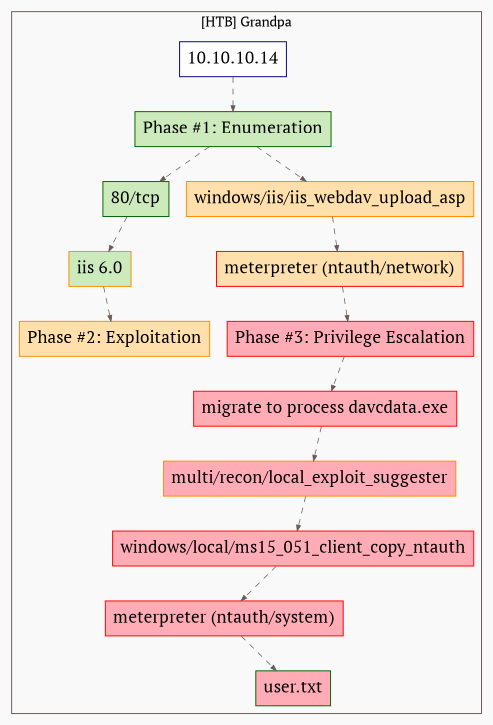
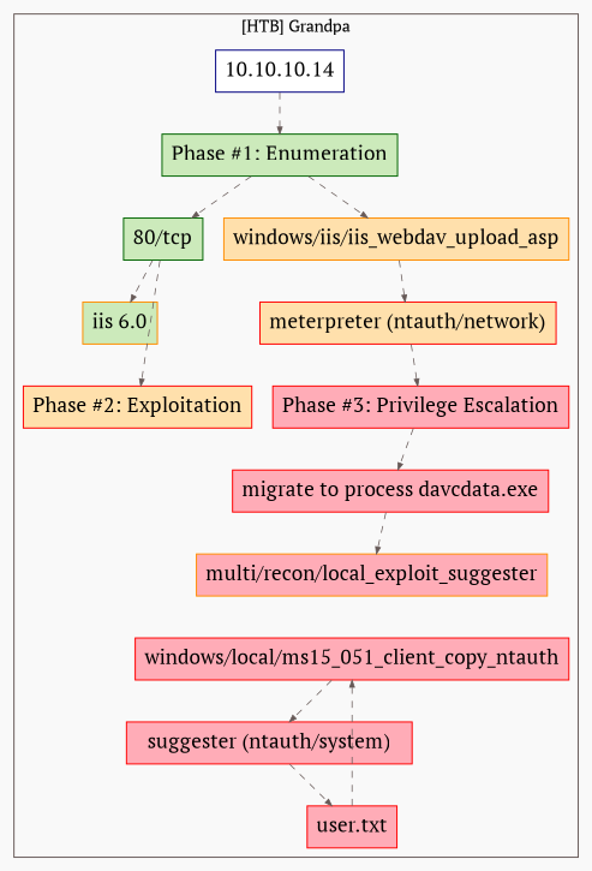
  digraph {
    bgcolor="#f9f9f9"
    fixedsize=true
    fontname="PT Serif"
    nodesdictep=1.0
    splines=line
    node [color=red fillcolor="#ffacb7" fontname="PT Serif" fontsize=18 shape=box style="filled,solid"]
    edge [arrowsize=0.6 color="#665957" fontname="PT Serif" penwidth=0.75 style=dashed]
    n1 [color=navyblue fillcolor="#ffffff" label="10.10.10.14" width=0.25]
    n2 [color=darkgreen fillcolor="#cceabb" label="Phase #1: Enumeration" width=0.25]
    n3 [label="windows/local/ms15_051_client_copy_ntauth" width=0.25]
-   n4 [label="meterpreter (ntauth/system)" width=0.25]
-   n5 [color=darkgreen label="user.txt" width=0.25]
+   n4 [label="suggester (ntauth/system)" width=0.25]
+   n5 [label="user.txt" width=0.25]
    n6 [color=darkgreen fillcolor="#cceabb" label="80/tcp" width=0.25]
    n7 [color=darkorange fillcolor="#cceabb" label="iis 6.0" width=0.25]
-   n8 [color=darkorange fillcolor="#ffe0ac" label="Phase #2: Exploitation" width=0.25]
+   n8 [fillcolor="#ffe0ac" label="Phase #2: Exploitation" width=0.25]
    n9 [color=darkorange fillcolor="#ffe0ac" label="windows/iis/iis_webdav_upload_asp" width=0.25]
    n10 [fillcolor="#ffe0ac" label="meterpreter (ntauth/network)" width=0.25]
    n11 [label="Phase #3: Privilege Escalation" width=0.25]
    n12 [label="migrate to process davcdata.exe" width=0.25]
    n13 [color=darkorange label="multi/recon/local_exploit_suggester" width=0.25]
    subgraph cluster_1 {
      color="#665957"
      label="[HTB] Grandpa"
      n1
      n2
      n3
      n4
      n5
      n6
      n7
      n8
      n9
      n10
      n11
      n12
      n13
    }
    n1 -> n2
    n2 -> n6
    n2 -> n9
    n3 -> n4
    n4 -> n5
    n6 -> n7
-   n7 -> n8
+   n6 -> n8
    n9 -> n10
    n10 -> n11
    n11 -> n12
    n12 -> n13
-   n13 -> n3
+   n5 -> n3
  }
